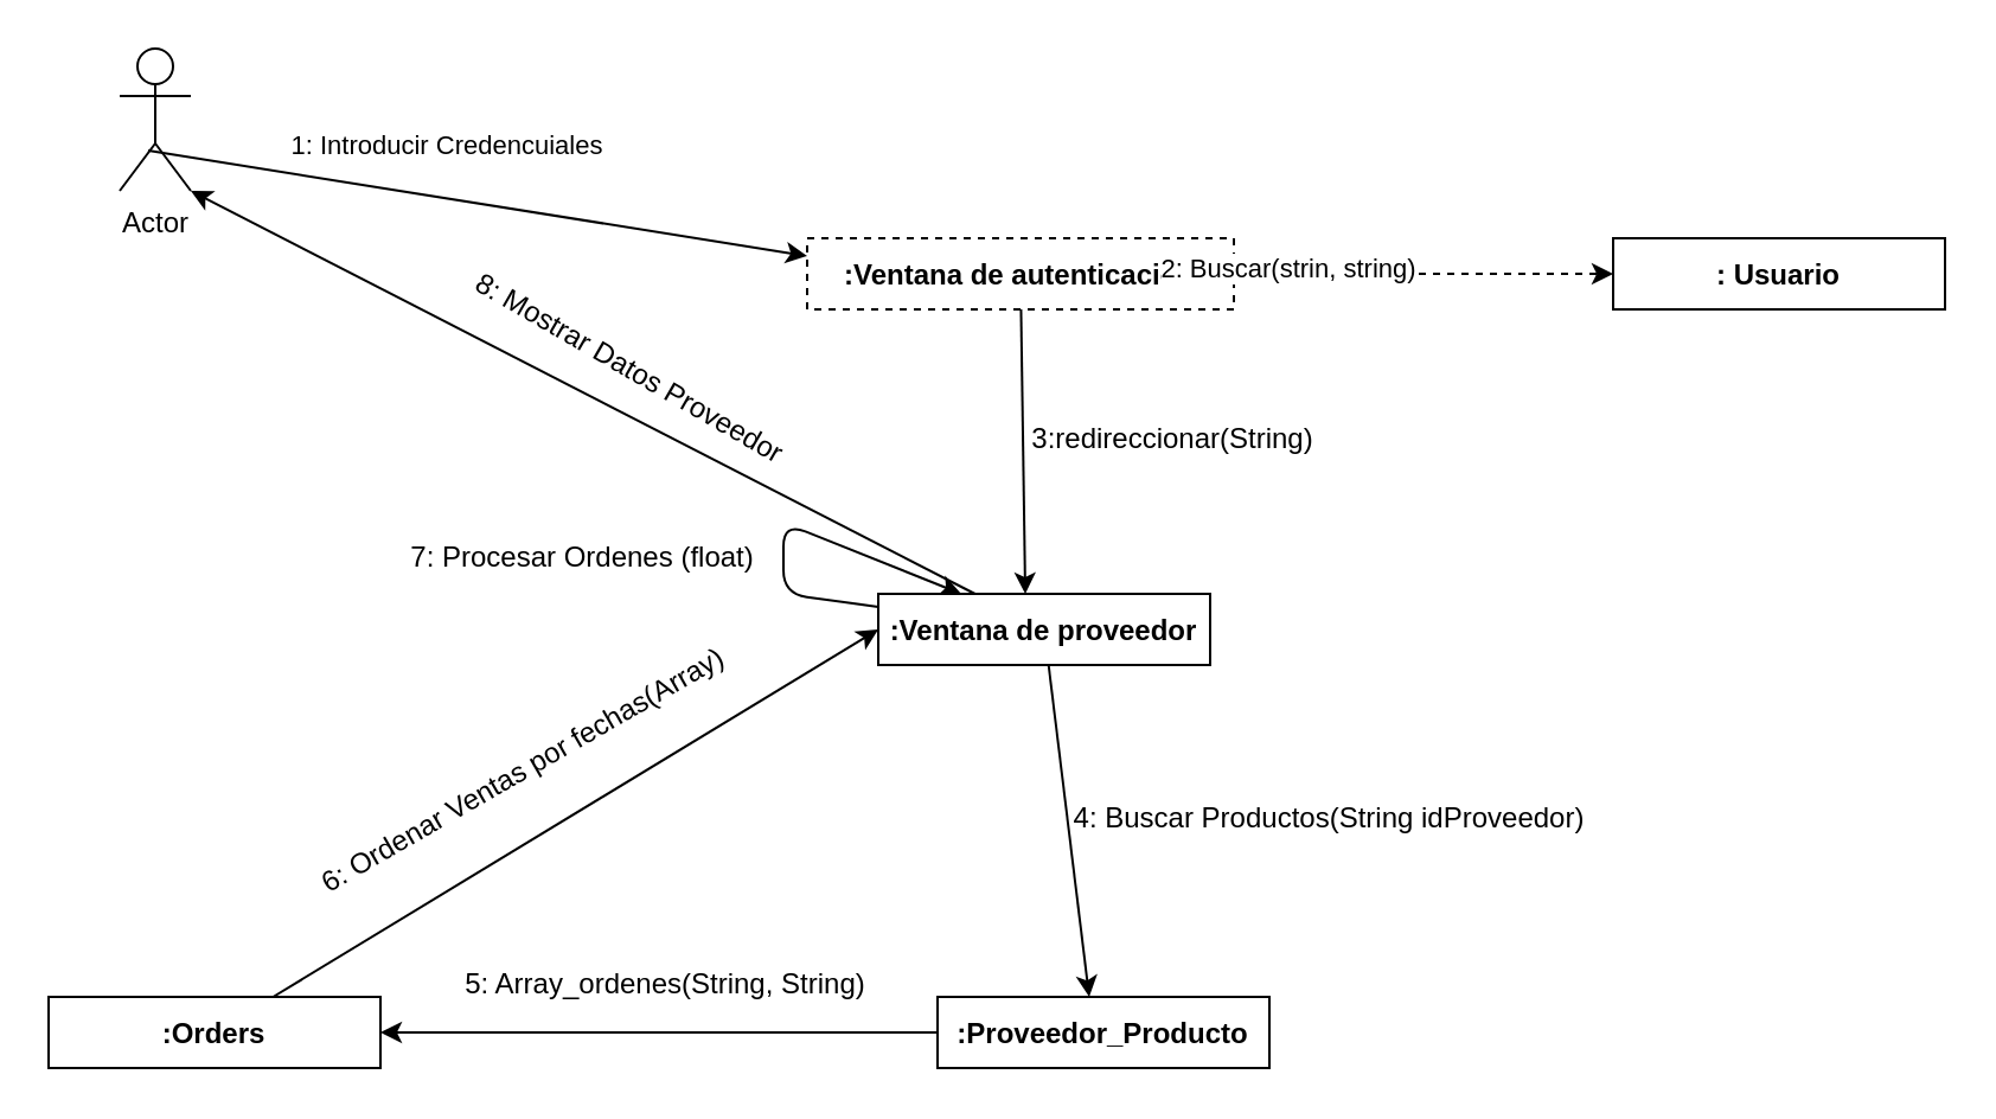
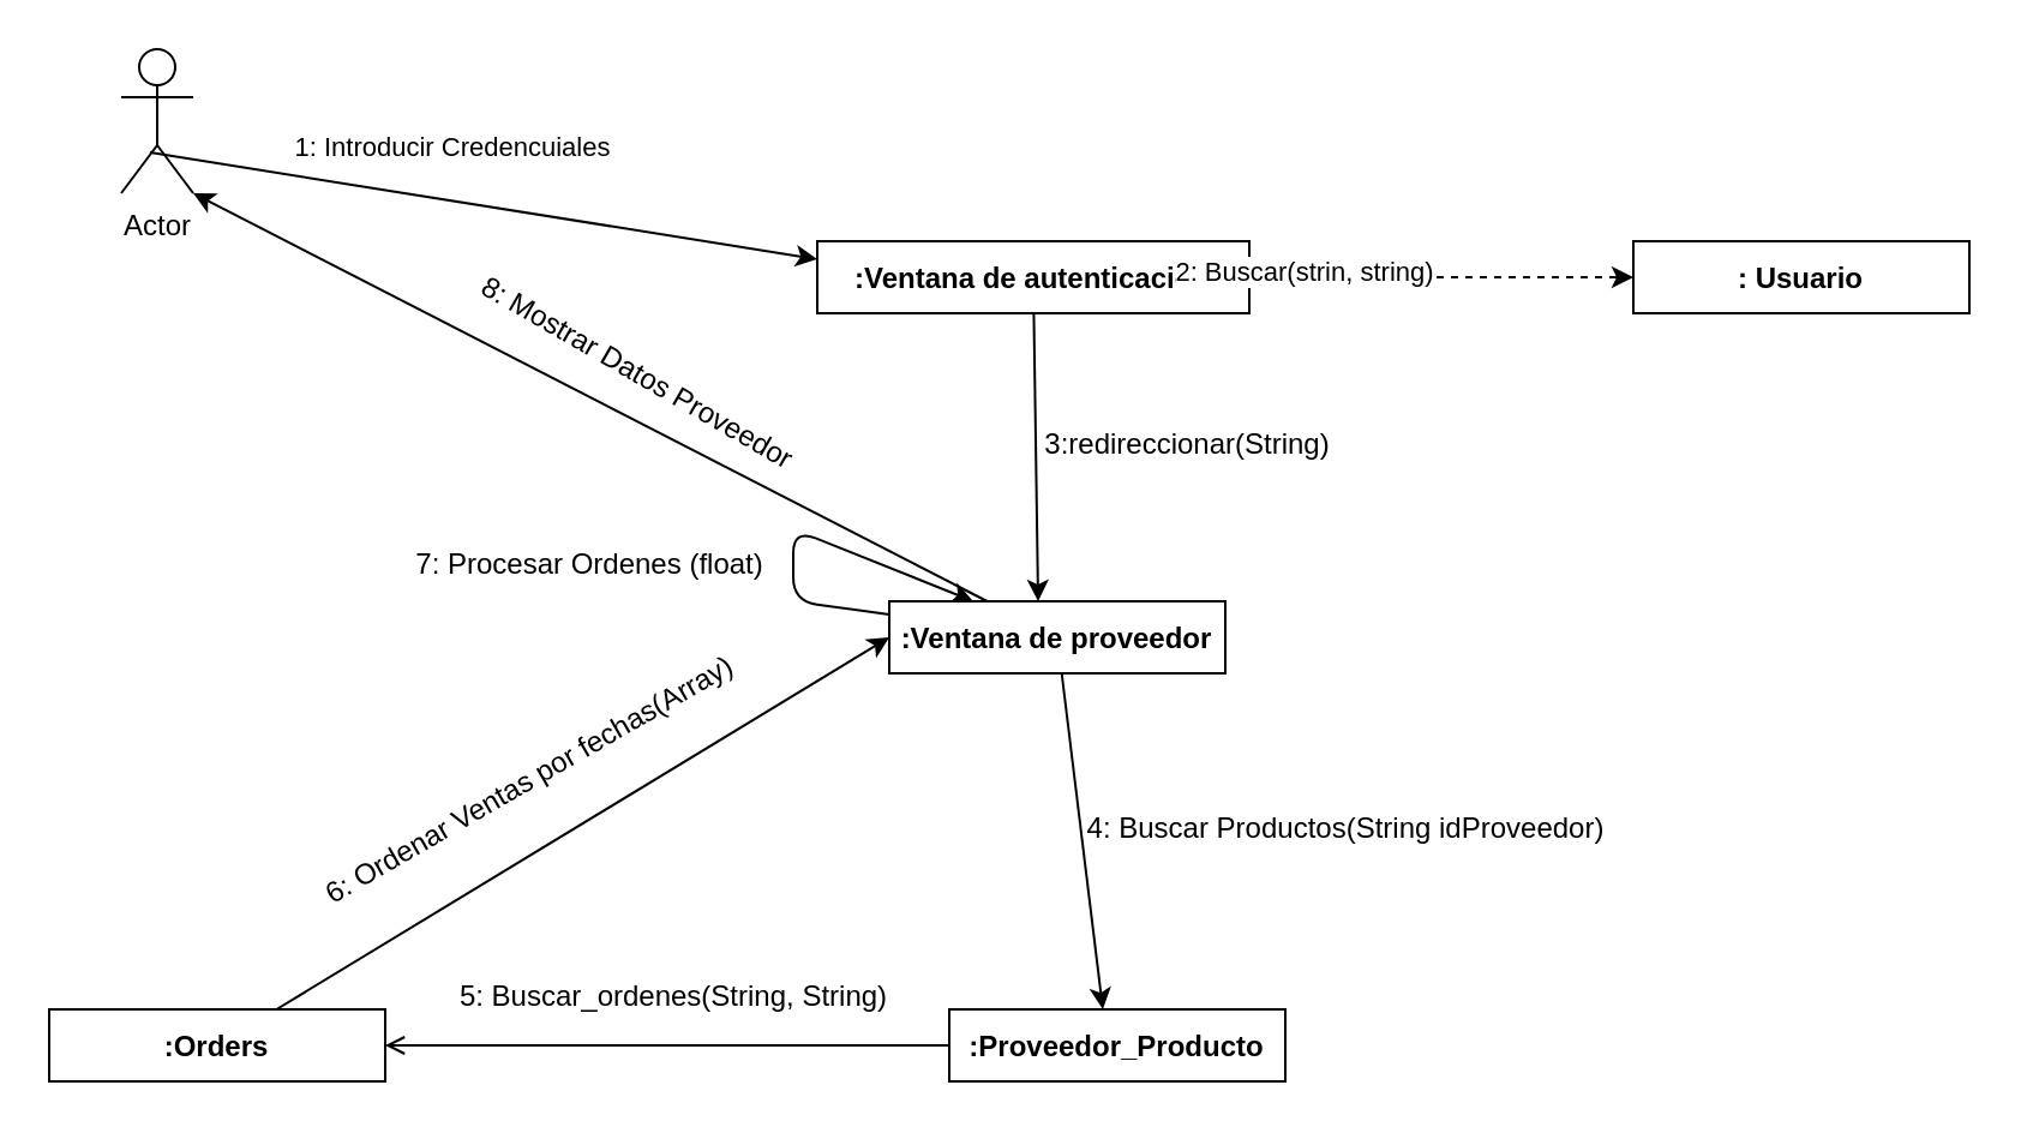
  <mxCell id="0" />
  <mxCell id="1" parent="0" />
  <mxCell id="2" value="Actor" style="shape=umlActor;verticalLabelPosition=bottom;verticalAlign=top;html=1;" vertex="1" parent="1"><mxGeometry x="50" y="20" width="30" height="60" as="geometry" /></mxCell>
  <mxCell id="3" style="edgeStyle=none;html=1;entryX=0.457;entryY=0;entryDx=0;entryDy=0;entryPerimeter=0;" edge="1" parent="1" source="6" target="16"><mxGeometry relative="1" as="geometry" /></mxCell>
  <mxCell id="4" style="edgeStyle=none;html=1;entryX=0.25;entryY=0;entryDx=0;entryDy=0;" edge="1" parent="1" source="6" target="6"><mxGeometry relative="1" as="geometry"><mxPoint x="280" y="220" as="targetPoint" /><Array as="points"><mxPoint x="330" y="250" /><mxPoint x="330" y="220" /></Array></mxGeometry></mxCell>
  <mxCell id="5" style="edgeStyle=none;html=1;entryX=1;entryY=1;entryDx=0;entryDy=0;entryPerimeter=0;" edge="1" parent="1" source="6" target="2"><mxGeometry relative="1" as="geometry" /></mxCell>
  <mxCell id="6" value=":Ventana de proveedor" style="fontStyle=1;" vertex="1" parent="1"><mxGeometry x="370" y="250" width="140" height="30" as="geometry" /></mxCell>
  <mxCell id="7" style="edgeStyle=none;html=1;entryX=0;entryY=0.5;entryDx=0;entryDy=0;dashed=1;" edge="1" parent="1" source="9" target="13"><mxGeometry relative="1" as="geometry" /></mxCell>
  <mxCell id="8" style="edgeStyle=none;html=1;entryX=0.443;entryY=0;entryDx=0;entryDy=0;entryPerimeter=0;" edge="1" parent="1" source="9" target="6"><mxGeometry relative="1" as="geometry" /></mxCell>
- <mxCell id="9" value=":Ventana de autenticacion" style="fontStyle=1;dashed=1;" vertex="1" parent="1"><mxGeometry x="340" y="100" width="180" height="30" as="geometry" /></mxCell>
+ <mxCell id="9" value=":Ventana de autenticacion" style="fontStyle=1;" vertex="1" parent="1"><mxGeometry x="340" y="100" width="180" height="30" as="geometry" /></mxCell>
  <mxCell id="10" value="" style="endArrow=classic;html=1;exitX=0.4;exitY=0.717;exitDx=0;exitDy=0;exitPerimeter=0;entryX=0;entryY=0.25;entryDx=0;entryDy=0;" edge="1" parent="1" source="2" target="9"><mxGeometry width="50" height="50" relative="1" as="geometry"><mxPoint x="170" y="30" as="sourcePoint" /><mxPoint x="340" y="80" as="targetPoint" /></mxGeometry></mxCell>
  <mxCell id="11" value="1: Introducir Credencuiales" style="edgeLabel;html=1;align=center;verticalAlign=middle;resizable=0;points=[];" vertex="1" connectable="0" parent="10"><mxGeometry x="-0.329" relative="1" as="geometry"><mxPoint x="33" y="-17" as="offset" /></mxGeometry></mxCell>
  <mxCell id="12" value="2: Buscar(strin, string)" style="edgeLabel;html=1;align=center;verticalAlign=middle;resizable=0;points=[];" vertex="1" connectable="0" parent="10"><mxGeometry x="-0.329" relative="1" as="geometry"><mxPoint x="388" y="35" as="offset" /></mxGeometry></mxCell>
  <mxCell id="13" value=": Usuario" style="fontStyle=1;" vertex="1" parent="1"><mxGeometry x="680" y="100" width="140" height="30" as="geometry" /></mxCell>
  <mxCell id="14" value="3:redireccionar(String)" style="text;html=1;align=center;verticalAlign=middle;resizable=0;points=[];autosize=1;strokeColor=none;fillColor=none;" vertex="1" parent="1"><mxGeometry x="424" y="170" width="140" height="30" as="geometry" /></mxCell>
- <mxCell id="15" style="edgeStyle=none;html=1;entryX=1;entryY=0.5;entryDx=0;entryDy=0;" edge="1" parent="1" source="16" target="19"><mxGeometry relative="1" as="geometry" /></mxCell>
+ <mxCell id="15" style="edgeStyle=none;html=1;entryX=1;entryY=0.5;entryDx=0;entryDy=0;endArrow=open;" edge="1" parent="1" source="16" target="19"><mxGeometry relative="1" as="geometry" /></mxCell>
  <mxCell id="16" value=":Proveedor_Producto" style="fontStyle=1;" vertex="1" parent="1"><mxGeometry x="395" y="420" width="140" height="30" as="geometry" /></mxCell>
  <mxCell id="17" value="4: Buscar Productos(String idProveedor)" style="text;html=1;align=center;verticalAlign=middle;resizable=0;points=[];autosize=1;strokeColor=none;fillColor=none;" vertex="1" parent="1"><mxGeometry x="440" y="330" width="240" height="30" as="geometry" /></mxCell>
  <mxCell id="18" style="edgeStyle=none;html=1;entryX=0;entryY=0.5;entryDx=0;entryDy=0;" edge="1" parent="1" source="19" target="6"><mxGeometry relative="1" as="geometry" /></mxCell>
  <mxCell id="19" value=":Orders" style="fontStyle=1;" vertex="1" parent="1"><mxGeometry x="20" y="420" width="140" height="30" as="geometry" /></mxCell>
- <mxCell id="20" value="5: Array_ordenes(String, String)" style="text;html=1;align=center;verticalAlign=middle;resizable=0;points=[];autosize=1;strokeColor=none;fillColor=none;" vertex="1" parent="1"><mxGeometry x="180" y="400" width="200" height="30" as="geometry" /></mxCell>
+ <mxCell id="20" value="5: Buscar_ordenes(String, String)" style="text;html=1;align=center;verticalAlign=middle;resizable=0;points=[];autosize=1;strokeColor=none;fillColor=none;" vertex="1" parent="1"><mxGeometry x="180" y="400" width="200" height="30" as="geometry" /></mxCell>
  <mxCell id="21" value="6: Ordenar Ventas por fechas(Array)" style="text;html=1;align=center;verticalAlign=middle;resizable=0;points=[];autosize=1;strokeColor=none;fillColor=none;rotation=-30;" vertex="1" parent="1"><mxGeometry x="110" y="310" width="220" height="30" as="geometry" /></mxCell>
  <mxCell id="22" value="7: Procesar Ordenes (float)" style="text;html=1;align=center;verticalAlign=middle;resizable=0;points=[];autosize=1;strokeColor=none;fillColor=none;rotation=0;" vertex="1" parent="1"><mxGeometry x="160" y="220" width="170" height="30" as="geometry" /></mxCell>
  <mxCell id="23" value="8: Mostrar Datos Proveedor" style="text;html=1;align=center;verticalAlign=middle;resizable=0;points=[];autosize=1;strokeColor=none;fillColor=none;rotation=30;" vertex="1" parent="1"><mxGeometry x="180" y="140" width="170" height="30" as="geometry" /></mxCell>
